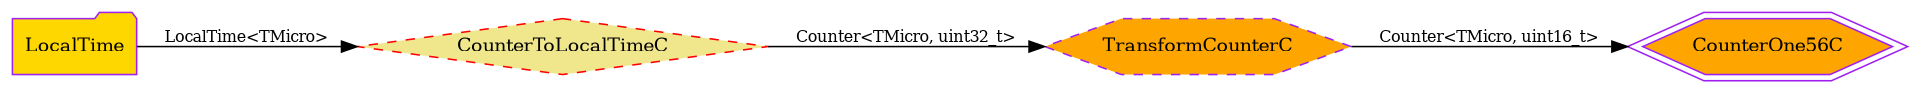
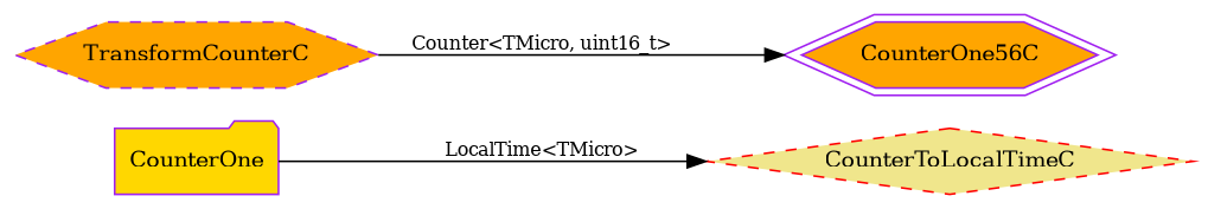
  digraph {
    rankdir=LR
    node [color=purple fillcolor=orange fontsize=12 shape=hexagon style=filled]
    edge [fontsize=10]
-   n1 [fillcolor=gold label=LocalTime shape=folder]
+   n1 [fillcolor=gold label=CounterOne shape=folder]
    n2 [color=red fillcolor=khaki label=CounterToLocalTimeC shape=diamond style="dashed,filled"]
    n3 [label=TransformCounterC style="dashed,filled"]
    n4 [label=CounterOne56C peripheries=2]
    n1 -> n2 [label="LocalTime<TMicro>"]
-   n2 -> n3 [label="Counter<TMicro, uint32_t>"]
    n3 -> n4 [label="Counter<TMicro, uint16_t>"]
  }
